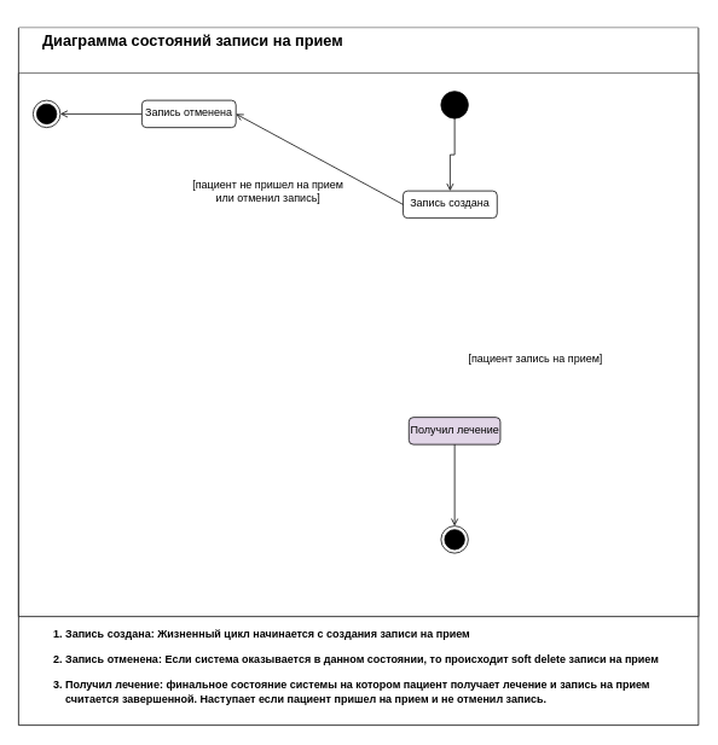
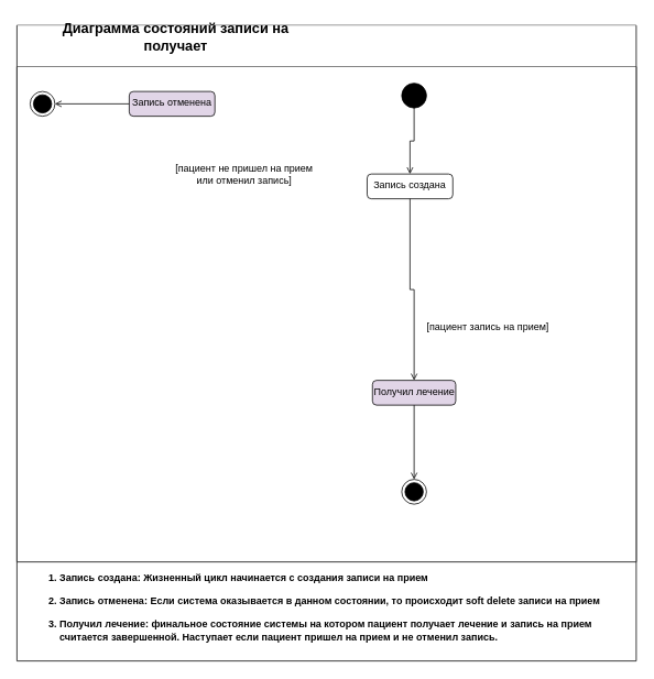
  <mxCell id="0" />
  <mxCell id="1" parent="0" />
  <mxCell id="2" value="" style="swimlane;startSize=0;swimlaneFillColor=default;" parent="1" vertex="1"><mxGeometry x="20" y="30" width="750" height="770" as="geometry" /></mxCell>
  <mxCell id="3" value="&lt;h1 style=&quot;margin-top: 0px;&quot;&gt;Текстовое описание&lt;/h1&gt;&lt;b style=&quot;background-color: initial;&quot;&gt;&lt;ol&gt;&lt;li&gt;&lt;b style=&quot;background-color: initial;&quot;&gt;Запись создана&lt;/b&gt;&lt;span style=&quot;background-color: initial;&quot;&gt;: Жизненный цикл начинается с создания записи на прием&lt;br&gt;&lt;br&gt;&lt;/span&gt;&lt;/li&gt;&lt;li&gt;Запись отменена: Если система оказывается в данном состоянии, то происходит soft delete записи на прием&lt;br&gt;&lt;br&gt;&lt;/li&gt;&lt;li&gt;Получил лечение: финальное состояние системы на котором пациент получает лечение и запись на прием считается завершенной. Наступает если пациент пришел на прием и не отменил запись.&lt;/li&gt;&lt;/ol&gt;&lt;/b&gt;&lt;strong style=&quot;background-color: initial;&quot;&gt;&lt;/strong&gt;" style="text;html=1;whiteSpace=wrap;overflow=hidden;rounded=0;" parent="2" vertex="1"><mxGeometry x="10" y="610" width="730" height="160" as="geometry" /></mxCell>
  <mxCell id="4" value="" style="swimlane;startSize=0;swimlaneFillColor=default;" parent="2" vertex="1"><mxGeometry y="50" width="750" height="600" as="geometry" /></mxCell>
  <mxCell id="5" value="&lt;div style=&quot;&quot;&gt;Получил лечение&lt;/div&gt;" style="html=1;align=center;verticalAlign=top;rounded=1;absoluteArcSize=1;arcSize=10;dashed=0;whiteSpace=wrap;fillColor=#e1d5e7;" parent="4" vertex="1"><mxGeometry x="430.56" y="380" width="100.87" height="30" as="geometry" /></mxCell>
  <mxCell id="6" value="[пациент запись на прием]" style="text;html=1;align=center;verticalAlign=middle;resizable=0;points=[];autosize=1;strokeColor=none;fillColor=none;" parent="4" vertex="1"><mxGeometry x="480" y="300" width="180" height="30" as="geometry" /></mxCell>
  <mxCell id="7" value="[пациент не пришел на прием &lt;br&gt;или отменил запись]" style="text;html=1;align=center;verticalAlign=middle;resizable=0;points=[];autosize=1;strokeColor=none;fillColor=none;rotation=0;" parent="4" vertex="1"><mxGeometry x="180" y="110" width="190" height="40" as="geometry" /></mxCell>
  <mxCell id="8" value="&lt;div style=&quot;&quot;&gt;&lt;span style=&quot;background-color: initial;&quot;&gt;Запись создана&lt;/span&gt;&lt;/div&gt;" style="html=1;align=center;verticalAlign=top;rounded=1;absoluteArcSize=1;arcSize=10;dashed=0;whiteSpace=wrap;" parent="4" vertex="1"><mxGeometry x="424.12" y="130" width="103.75" height="30" as="geometry" /></mxCell>
+ <mxCell id="9" style="edgeStyle=orthogonalEdgeStyle;rounded=0;orthogonalLoop=1;jettySize=auto;html=1;exitX=0.5;exitY=1;exitDx=0;exitDy=0;entryX=0.5;entryY=0;entryDx=0;entryDy=0;endArrow=open;endFill=0;" parent="4" source="8" target="5" edge="1"><mxGeometry relative="1" as="geometry"><mxPoint x="480.99" y="290" as="sourcePoint" /></mxGeometry></mxCell>
  <mxCell id="10" value="" style="ellipse;fillColor=strokeColor;html=1;" parent="4" vertex="1"><mxGeometry x="465.99" y="20" width="30" height="30" as="geometry" /></mxCell>
  <mxCell id="11" style="edgeStyle=orthogonalEdgeStyle;rounded=0;orthogonalLoop=1;jettySize=auto;html=1;exitX=0.5;exitY=1;exitDx=0;exitDy=0;entryX=0.5;entryY=0;entryDx=0;entryDy=0;endArrow=open;endFill=0;" parent="4" source="10" target="8" edge="1"><mxGeometry relative="1" as="geometry" /></mxCell>
- <mxCell id="12" value="&lt;font style=&quot;font-size: 17px;&quot;&gt;&lt;b&gt;Диаграмма состояний записи на прием&lt;/b&gt;&lt;/font&gt;" style="text;html=1;align=center;verticalAlign=middle;whiteSpace=wrap;rounded=0;" parent="1" vertex="1"><mxGeometry x="36" y="20" width="353.12" height="50" as="geometry" /></mxCell>
+ <mxCell id="12" value="&lt;font style=&quot;font-size: 17px;&quot;&gt;&lt;b&gt;Диаграмма состояний записи на получает&lt;/b&gt;&lt;/font&gt;" style="text;html=1;align=center;verticalAlign=middle;whiteSpace=wrap;rounded=0;" parent="1" vertex="1"><mxGeometry x="36" y="20" width="353.12" height="50" as="geometry" /></mxCell>
  <mxCell id="13" style="edgeStyle=orthogonalEdgeStyle;rounded=0;orthogonalLoop=1;jettySize=auto;html=1;exitX=0;exitY=0.5;exitDx=0;exitDy=0;endArrow=open;endFill=0;" parent="1" source="14" target="16" edge="1"><mxGeometry relative="1" as="geometry" /></mxCell>
- <mxCell id="14" value="&lt;div style=&quot;&quot;&gt;Запись отменена&lt;/div&gt;" style="html=1;align=center;verticalAlign=top;rounded=1;absoluteArcSize=1;arcSize=10;dashed=0;whiteSpace=wrap;" parent="1" vertex="1"><mxGeometry x="156" y="110" width="103.75" height="30" as="geometry" /></mxCell>
+ <mxCell id="14" value="&lt;div style=&quot;&quot;&gt;Запись отменена&lt;/div&gt;" style="html=1;align=center;verticalAlign=top;rounded=1;absoluteArcSize=1;arcSize=10;dashed=0;whiteSpace=wrap;fillColor=#e1d5e7;" parent="1" vertex="1"><mxGeometry x="156" y="110" width="103.75" height="30" as="geometry" /></mxCell>
  <mxCell id="15" value="" style="ellipse;html=1;shape=endState;fillColor=strokeColor;" parent="1" vertex="1"><mxGeometry x="486.02" y="580" width="29.99" height="30" as="geometry" /></mxCell>
  <mxCell id="16" value="" style="ellipse;html=1;shape=endState;fillColor=strokeColor;" parent="1" vertex="1"><mxGeometry x="36" y="110" width="30" height="30" as="geometry" /></mxCell>
  <mxCell id="17" style="edgeStyle=orthogonalEdgeStyle;rounded=0;orthogonalLoop=1;jettySize=auto;html=1;exitX=0.5;exitY=1;exitDx=0;exitDy=0;entryX=0.5;entryY=0;entryDx=0;entryDy=0;endArrow=open;endFill=0;" parent="1" source="5" target="15" edge="1"><mxGeometry relative="1" as="geometry" /></mxCell>
- <mxCell id="18" style="rounded=0;orthogonalLoop=1;jettySize=auto;html=1;exitX=0;exitY=0.5;exitDx=0;exitDy=0;entryX=1;entryY=0.5;entryDx=0;entryDy=0;endArrow=open;endFill=0;" edge="1" parent="1" source="8" target="14"><mxGeometry relative="1" as="geometry" /></mxCell>
